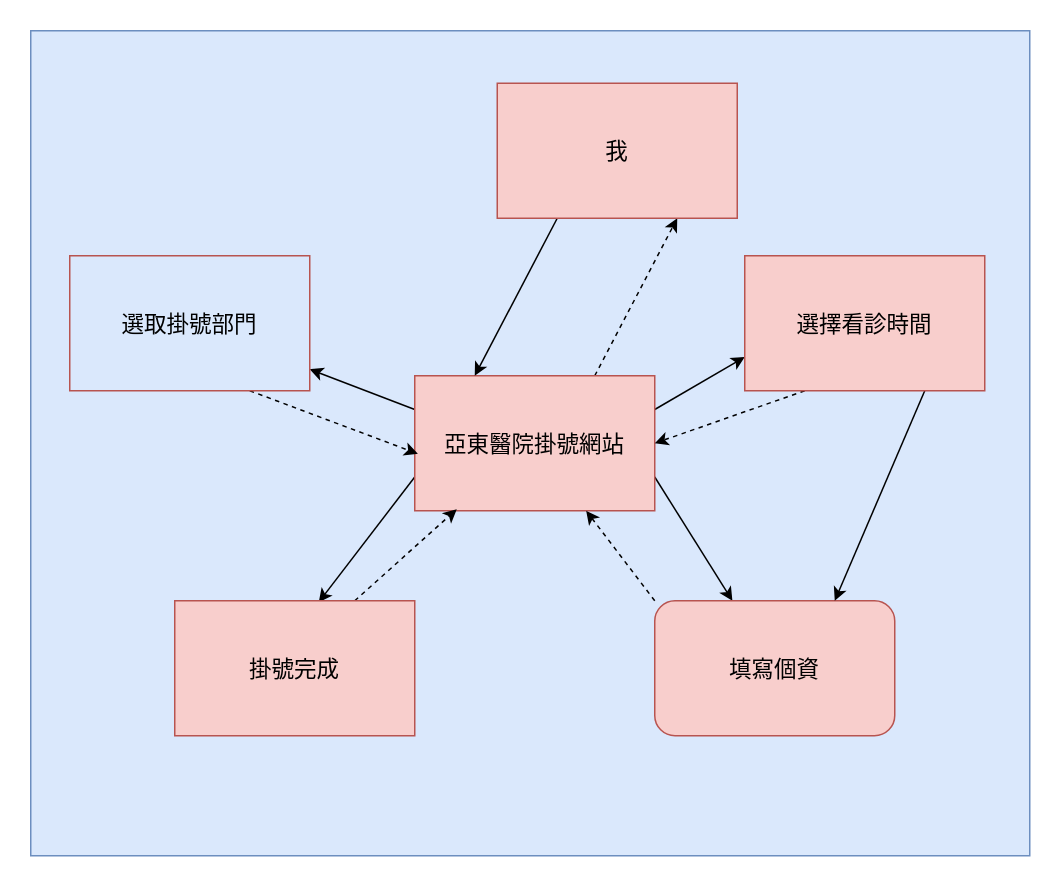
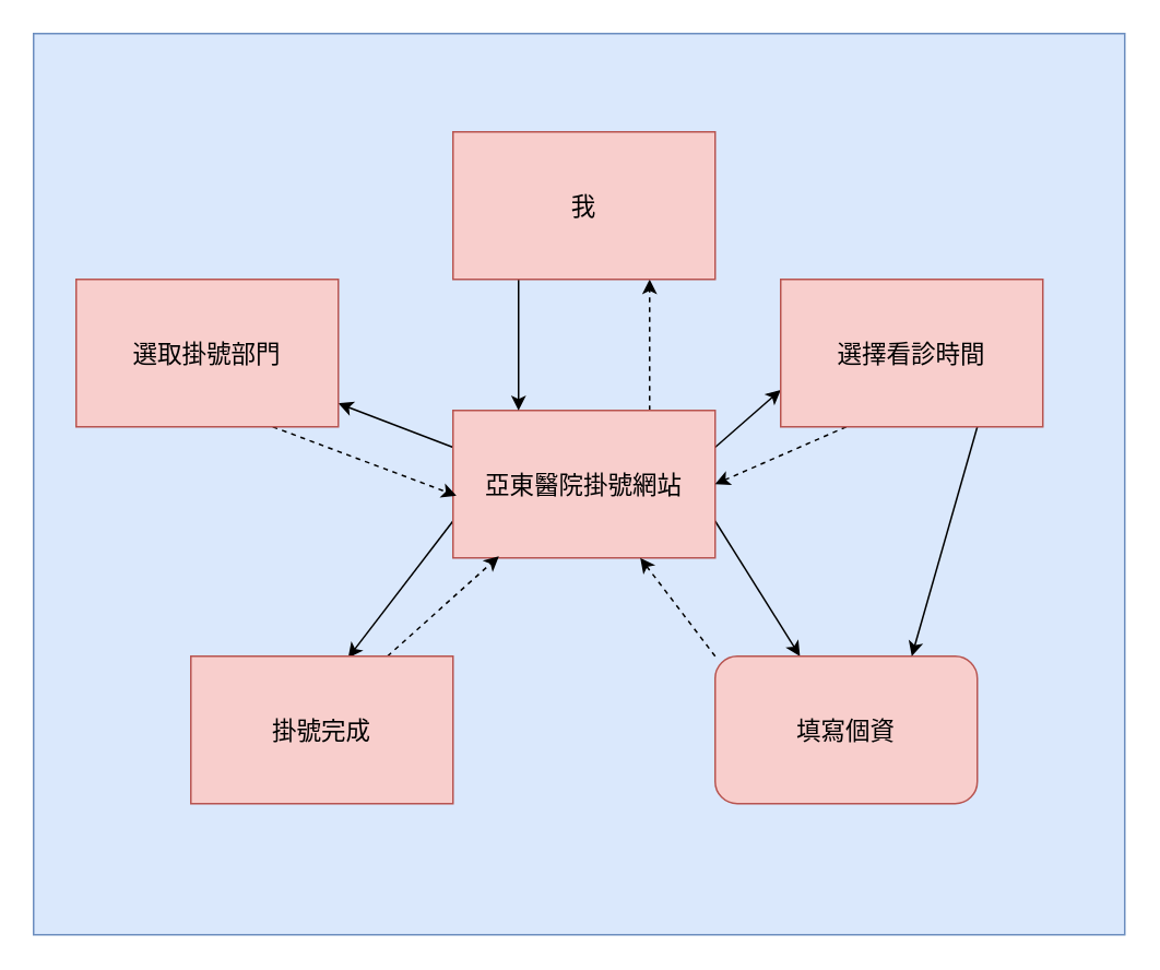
  <mxCell id="0" />
  <mxCell id="1" parent="0" />
  <mxCell id="2" value="" style="rounded=0;whiteSpace=wrap;html=1;fontSize=15;fillColor=#dae8fc;strokeColor=#6c8ebf;" vertex="1" parent="1"><mxGeometry x="20" y="20" width="666" height="550" as="geometry" /></mxCell>
  <mxCell id="3" style="edgeStyle=none;html=1;exitX=0.75;exitY=0;exitDx=0;exitDy=0;entryX=0.75;entryY=1;entryDx=0;entryDy=0;fontSize=15;fontColor=#000000;dashed=1;strokeColor=#000000;" edge="1" parent="1" source="8" target="19"><mxGeometry relative="1" as="geometry" /></mxCell>
  <mxCell id="4" style="edgeStyle=none;html=1;exitX=0;exitY=0.25;exitDx=0;exitDy=0;fontSize=15;fontColor=#000000;strokeColor=#000000;" edge="1" parent="1" source="8" target="17"><mxGeometry relative="1" as="geometry"><mxPoint x="216" y="250" as="targetPoint" /></mxGeometry></mxCell>
  <mxCell id="5" style="edgeStyle=none;html=1;exitX=1;exitY=0.25;exitDx=0;exitDy=0;fontSize=15;fontColor=#000000;entryX=0;entryY=0.75;entryDx=0;entryDy=0;strokeColor=#000000;" edge="1" parent="1" source="8" target="15"><mxGeometry relative="1" as="geometry"><mxPoint x="476" y="240" as="targetPoint" /></mxGeometry></mxCell>
  <mxCell id="6" style="edgeStyle=none;html=1;exitX=1;exitY=0.75;exitDx=0;exitDy=0;fontSize=15;fontColor=#000000;strokeColor=#000000;" edge="1" parent="1" source="8" target="10"><mxGeometry relative="1" as="geometry"><mxPoint x="506" y="390" as="targetPoint" /></mxGeometry></mxCell>
  <mxCell id="7" style="edgeStyle=none;html=1;exitX=0;exitY=0.75;exitDx=0;exitDy=0;fontSize=15;fontColor=#000000;entryX=0.6;entryY=0.011;entryDx=0;entryDy=0;entryPerimeter=0;strokeColor=#000000;" edge="1" parent="1" source="8" target="12"><mxGeometry relative="1" as="geometry"><mxPoint x="216" y="390" as="targetPoint" /></mxGeometry></mxCell>
  <mxCell id="8" value="&lt;font style=&quot;font-size: 15px;&quot; color=&quot;#000000&quot;&gt;亞東醫院掛號網站&lt;/font&gt;" style="rounded=0;whiteSpace=wrap;html=1;fillColor=#f8cecc;strokeColor=#b85450;" vertex="1" parent="1"><mxGeometry x="276" y="250" width="160" height="90" as="geometry" /></mxCell>
  <mxCell id="9" style="edgeStyle=none;html=1;exitX=0;exitY=0;exitDx=0;exitDy=0;fontSize=15;fontColor=#000000;dashed=1;strokeColor=#000000;" edge="1" parent="1" source="10" target="8"><mxGeometry relative="1" as="geometry"><mxPoint x="406" y="350" as="targetPoint" /></mxGeometry></mxCell>
  <mxCell id="10" value="&lt;font style=&quot;font-size: 15px;&quot; color=&quot;#000000&quot;&gt;填寫個資&lt;/font&gt;" style="whiteSpace=wrap;html=1;fillColor=#f8cecc;strokeColor=#b85450;rounded=1;" vertex="1" parent="1"><mxGeometry x="436" y="400" width="160" height="90" as="geometry" /></mxCell>
  <mxCell id="11" style="edgeStyle=none;html=1;exitX=0.75;exitY=0;exitDx=0;exitDy=0;fontSize=15;fontColor=#000000;dashed=1;entryX=0.175;entryY=0.989;entryDx=0;entryDy=0;entryPerimeter=0;strokeColor=#000000;" edge="1" parent="1" source="12" target="8"><mxGeometry relative="1" as="geometry"><mxPoint x="296" y="350" as="targetPoint" /></mxGeometry></mxCell>
  <mxCell id="12" value="&lt;font style=&quot;font-size: 15px;&quot; color=&quot;#000000&quot;&gt;掛號完成&lt;/font&gt;" style="rounded=0;whiteSpace=wrap;html=1;fillColor=#f8cecc;strokeColor=#b85450;" vertex="1" parent="1"><mxGeometry x="116" y="400" width="160" height="90" as="geometry" /></mxCell>
  <mxCell id="13" style="edgeStyle=none;html=1;exitX=0.25;exitY=1;exitDx=0;exitDy=0;fontSize=15;fontColor=#000000;dashed=1;entryX=1;entryY=0.5;entryDx=0;entryDy=0;strokeColor=#000000;" edge="1" parent="1" source="15" target="8"><mxGeometry relative="1" as="geometry"><mxPoint x="446" y="300" as="targetPoint" /></mxGeometry></mxCell>
  <mxCell id="14" style="edgeStyle=none;html=1;exitX=0.75;exitY=1;exitDx=0;exitDy=0;fontSize=15;fontColor=#000000;entryX=0.75;entryY=0;entryDx=0;entryDy=0;strokeColor=#000000;" edge="1" parent="1" source="15" target="10"><mxGeometry relative="1" as="geometry"><mxPoint x="566" y="390" as="targetPoint" /></mxGeometry></mxCell>
- <mxCell id="15" value="&lt;font style=&quot;font-size: 15px;&quot; color=&quot;#000000&quot;&gt;選擇看診時間&lt;/font&gt;" style="rounded=0;whiteSpace=wrap;html=1;fillColor=#f8cecc;strokeColor=#b85450;" vertex="1" parent="1"><mxGeometry x="496" y="170" width="160" height="90" as="geometry" /></mxCell>
+ <mxCell id="15" value="&lt;font style=&quot;font-size: 15px;&quot; color=&quot;#000000&quot;&gt;選擇看診時間&lt;/font&gt;" style="rounded=0;whiteSpace=wrap;html=1;fillColor=#f8cecc;strokeColor=#b85450;" vertex="1" parent="1"><mxGeometry x="476" y="170" width="160" height="90" as="geometry" /></mxCell>
  <mxCell id="16" style="edgeStyle=none;html=1;exitX=0.75;exitY=1;exitDx=0;exitDy=0;entryX=0.013;entryY=0.578;entryDx=0;entryDy=0;entryPerimeter=0;fontSize=15;fontColor=#000000;dashed=1;strokeColor=#000000;" edge="1" parent="1" source="17" target="8"><mxGeometry relative="1" as="geometry" /></mxCell>
- <mxCell id="17" value="&lt;font style=&quot;font-size: 15px;&quot; color=&quot;#000000&quot;&gt;選取掛號部門&lt;/font&gt;" style="rounded=0;whiteSpace=wrap;html=1;fillColor=#dae8fc;strokeColor=#b85450;" vertex="1" parent="1"><mxGeometry x="46" y="170" width="160" height="90" as="geometry" /></mxCell>
+ <mxCell id="17" value="&lt;font style=&quot;font-size: 15px;&quot; color=&quot;#000000&quot;&gt;選取掛號部門&lt;/font&gt;" style="rounded=0;whiteSpace=wrap;html=1;fillColor=#f8cecc;strokeColor=#b85450;" vertex="1" parent="1"><mxGeometry x="46" y="170" width="160" height="90" as="geometry" /></mxCell>
  <mxCell id="18" style="edgeStyle=none;html=1;exitX=0.25;exitY=1;exitDx=0;exitDy=0;fontSize=15;fontColor=#000000;entryX=0.25;entryY=0;entryDx=0;entryDy=0;strokeColor=#000000;" edge="1" parent="1" source="19" target="8"><mxGeometry relative="1" as="geometry"><mxPoint x="316" y="240" as="targetPoint" /></mxGeometry></mxCell>
- <mxCell id="19" value="&lt;font style=&quot;font-size: 15px;&quot; color=&quot;#000000&quot;&gt;我&lt;/font&gt;" style="rounded=0;whiteSpace=wrap;html=1;fillColor=#f8cecc;strokeColor=#b85450;" vertex="1" parent="1"><mxGeometry x="331" y="55" width="160" height="90" as="geometry" /></mxCell>
+ <mxCell id="19" value="&lt;font style=&quot;font-size: 15px;&quot; color=&quot;#000000&quot;&gt;我&lt;/font&gt;" style="rounded=0;whiteSpace=wrap;html=1;fillColor=#f8cecc;strokeColor=#b85450;" vertex="1" parent="1"><mxGeometry x="276" y="80" width="160" height="90" as="geometry" /></mxCell>
